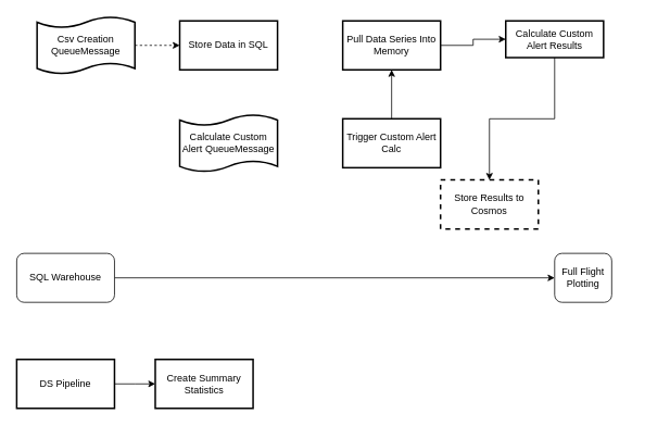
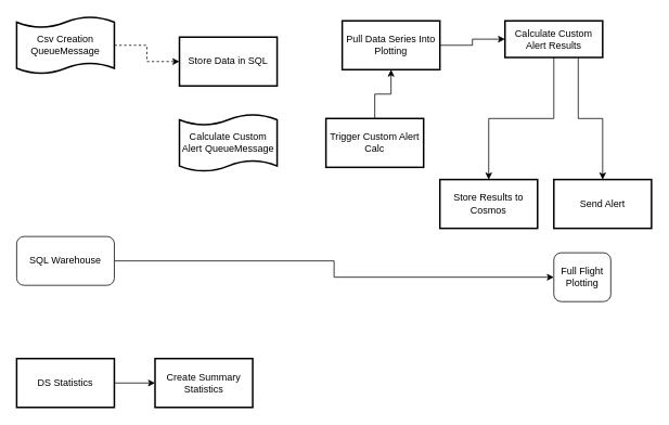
  <mxCell id="0" />
  <mxCell id="1" parent="0" />
  <mxCell id="2" value="" style="edgeStyle=orthogonalEdgeStyle;rounded=0;orthogonalLoop=1;jettySize=auto;html=1;dashed=1;" parent="1" source="3" target="14" edge="1"><mxGeometry relative="1" as="geometry" /></mxCell>
- <mxCell id="3" value="Csv Creation QueueMessage" style="shape=tape;whiteSpace=wrap;html=1;strokeWidth=2;size=0.19" parent="1" vertex="1"><mxGeometry x="45" y="20" width="120" height="70" as="geometry" /></mxCell>
+ <mxCell id="3" value="Csv Creation QueueMessage" style="shape=tape;whiteSpace=wrap;html=1;strokeWidth=2;size=0.19" parent="1" vertex="1"><mxGeometry x="20" y="20" width="120" height="70" as="geometry" /></mxCell>
  <mxCell id="4" value="" style="edgeStyle=orthogonalEdgeStyle;rounded=0;orthogonalLoop=1;jettySize=auto;html=1;" parent="1" source="5" target="11" edge="1"><mxGeometry relative="1" as="geometry" /></mxCell>
- <mxCell id="5" value="Pull Data Series Into Memory" style="whiteSpace=wrap;html=1;strokeWidth=2;" parent="1" vertex="1"><mxGeometry x="420" y="25" width="120" height="60" as="geometry" /></mxCell>
+ <mxCell id="5" value="Pull Data Series Into Plotting" style="whiteSpace=wrap;html=1;strokeWidth=2;" parent="1" vertex="1"><mxGeometry x="420" y="25" width="120" height="60" as="geometry" /></mxCell>
  <mxCell id="6" value="" style="edgeStyle=orthogonalEdgeStyle;rounded=0;orthogonalLoop=1;jettySize=auto;html=1;" parent="1" source="7" edge="1"><mxGeometry relative="1" as="geometry"><mxPoint x="190" y="470" as="targetPoint" /></mxGeometry></mxCell>
- <mxCell id="7" value="DS Pipeline" style="whiteSpace=wrap;html=1;strokeWidth=2;" parent="1" vertex="1"><mxGeometry x="20" y="440" width="120" height="60" as="geometry" /></mxCell>
+ <mxCell id="7" value="DS Statistics" style="whiteSpace=wrap;html=1;strokeWidth=2;" parent="1" vertex="1"><mxGeometry x="20" y="440" width="120" height="60" as="geometry" /></mxCell>
  <mxCell id="8" value="Create Summary Statistics" style="whiteSpace=wrap;html=1;strokeWidth=2;" parent="1" vertex="1"><mxGeometry x="190" y="440" width="120" height="60" as="geometry" /></mxCell>
+ <mxCell id="9" value="" style="edgeStyle=orthogonalEdgeStyle;rounded=0;orthogonalLoop=1;jettySize=auto;html=1;exitX=0.75;exitY=1;exitDx=0;exitDy=0;" parent="1" source="11" target="12" edge="1"><mxGeometry relative="1" as="geometry" /></mxCell>
  <mxCell id="10" value="" style="edgeStyle=orthogonalEdgeStyle;rounded=0;orthogonalLoop=1;jettySize=auto;html=1;" parent="1" source="11" target="13" edge="1"><mxGeometry relative="1" as="geometry" /></mxCell>
  <mxCell id="11" value="Calculate Custom Alert Results" style="whiteSpace=wrap;html=1;strokeWidth=2;" parent="1" vertex="1"><mxGeometry x="620" y="25" width="120" height="45" as="geometry" /></mxCell>
- <mxCell id="13" value="Store Results to Cosmos" style="whiteSpace=wrap;html=1;strokeWidth=2;dashed=1;" parent="1" vertex="1"><mxGeometry x="540" y="220" width="120" height="60" as="geometry" /></mxCell>
- <mxCell id="14" value="Store Data in SQL" style="whiteSpace=wrap;html=1;strokeWidth=2;" parent="1" vertex="1"><mxGeometry x="220" y="25" width="120" height="60" as="geometry" /></mxCell>
+ <mxCell id="12" value="Send Alert " style="whiteSpace=wrap;html=1;strokeWidth=2;" parent="1" vertex="1"><mxGeometry x="680" y="220" width="120" height="60" as="geometry" /></mxCell>
+ <mxCell id="13" value="Store Results to Cosmos" style="whiteSpace=wrap;html=1;strokeWidth=2;" parent="1" vertex="1"><mxGeometry x="540" y="220" width="120" height="60" as="geometry" /></mxCell>
+ <mxCell id="14" value="Store Data in SQL" style="whiteSpace=wrap;html=1;strokeWidth=2;" parent="1" vertex="1"><mxGeometry x="220" y="45" width="120" height="60" as="geometry" /></mxCell>
  <mxCell id="15" value="Calculate Custom Alert QueueMessage" style="shape=tape;whiteSpace=wrap;html=1;strokeWidth=2;size=0.19;" parent="1" vertex="1"><mxGeometry x="220" y="140" width="120" height="70" as="geometry" /></mxCell>
  <mxCell id="16" style="edgeStyle=orthogonalEdgeStyle;rounded=0;orthogonalLoop=1;jettySize=auto;html=1;entryX=0.5;entryY=1;entryDx=0;entryDy=0;" parent="1" source="17" target="5" edge="1"><mxGeometry relative="1" as="geometry" /></mxCell>
- <mxCell id="17" value="Trigger Custom Alert Calc" style="whiteSpace=wrap;html=1;strokeWidth=2;" parent="1" vertex="1"><mxGeometry x="420" y="145" width="120" height="60" as="geometry" /></mxCell>
+ <mxCell id="17" value="Trigger Custom Alert Calc" style="whiteSpace=wrap;html=1;strokeWidth=2;" parent="1" vertex="1"><mxGeometry x="400" y="145" width="120" height="60" as="geometry" /></mxCell>
  <mxCell id="18" value="" style="edgeStyle=orthogonalEdgeStyle;rounded=0;orthogonalLoop=1;jettySize=auto;html=1;" parent="1" source="19" target="20" edge="1"><mxGeometry relative="1" as="geometry" /></mxCell>
- <mxCell id="19" value="SQL Warehouse" style="rounded=1;whiteSpace=wrap;html=1;" parent="1" vertex="1"><mxGeometry x="20" y="310" width="120" height="60" as="geometry" /></mxCell>
+ <mxCell id="19" value="SQL Warehouse" style="rounded=1;whiteSpace=wrap;html=1;" parent="1" vertex="1"><mxGeometry x="20" y="290" width="120" height="60" as="geometry" /></mxCell>
  <mxCell id="20" value="Full Flight Plotting" style="whiteSpace=wrap;html=1;rounded=1;" parent="1" vertex="1"><mxGeometry x="680" y="310" width="70" height="60" as="geometry" /></mxCell>
